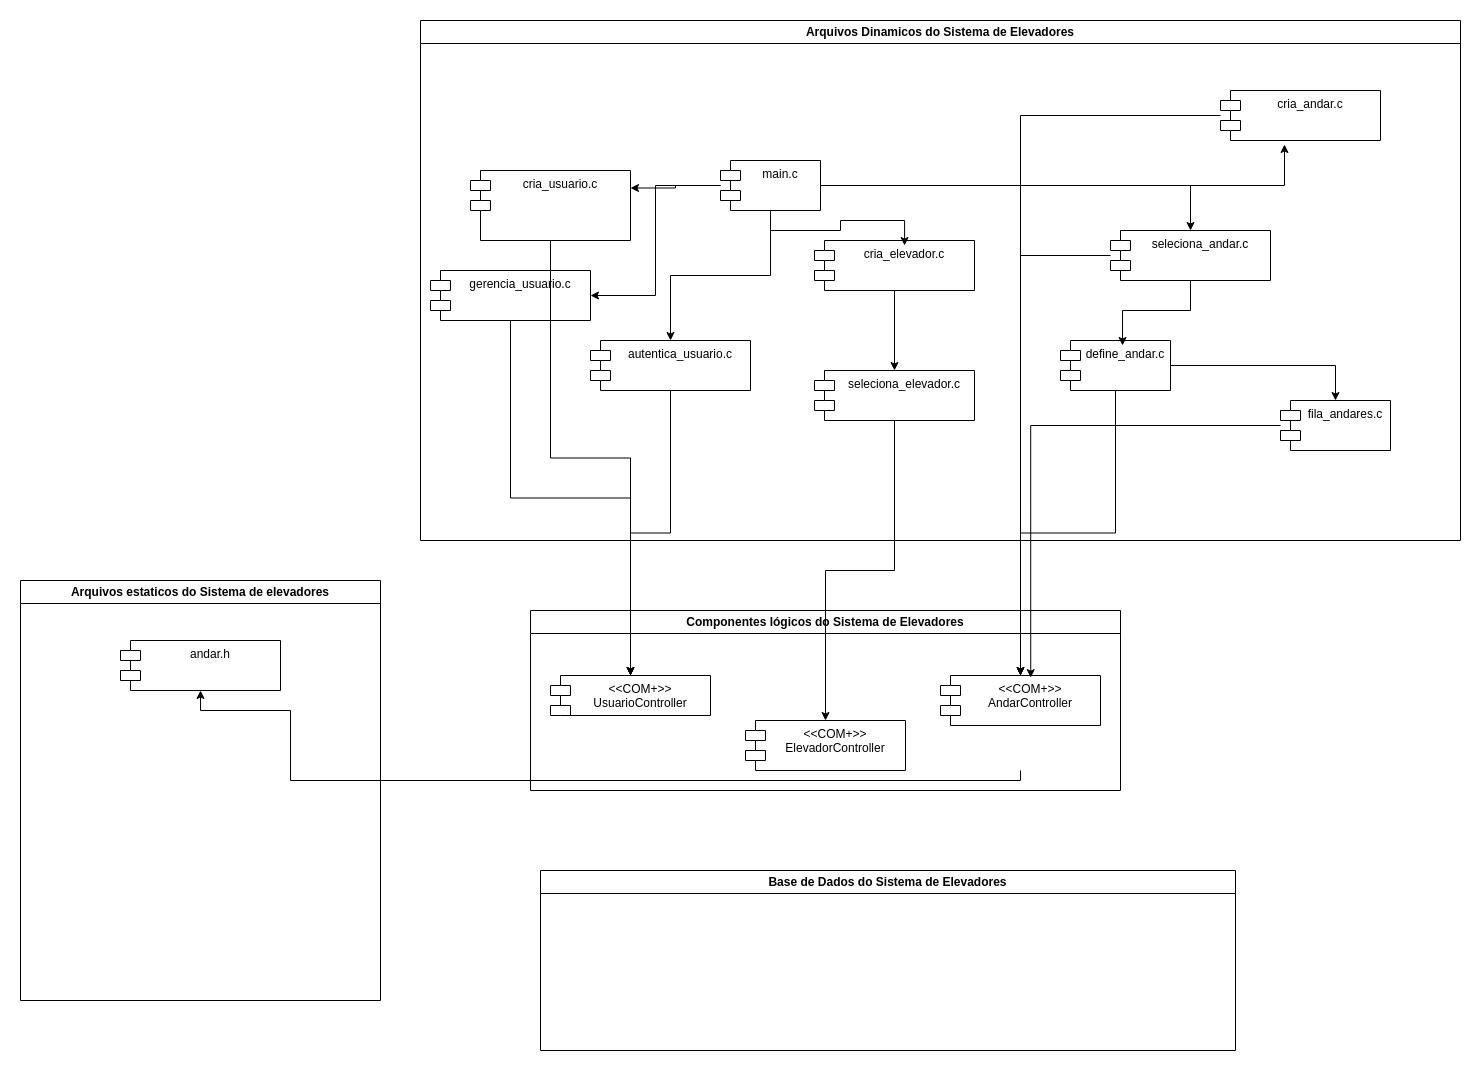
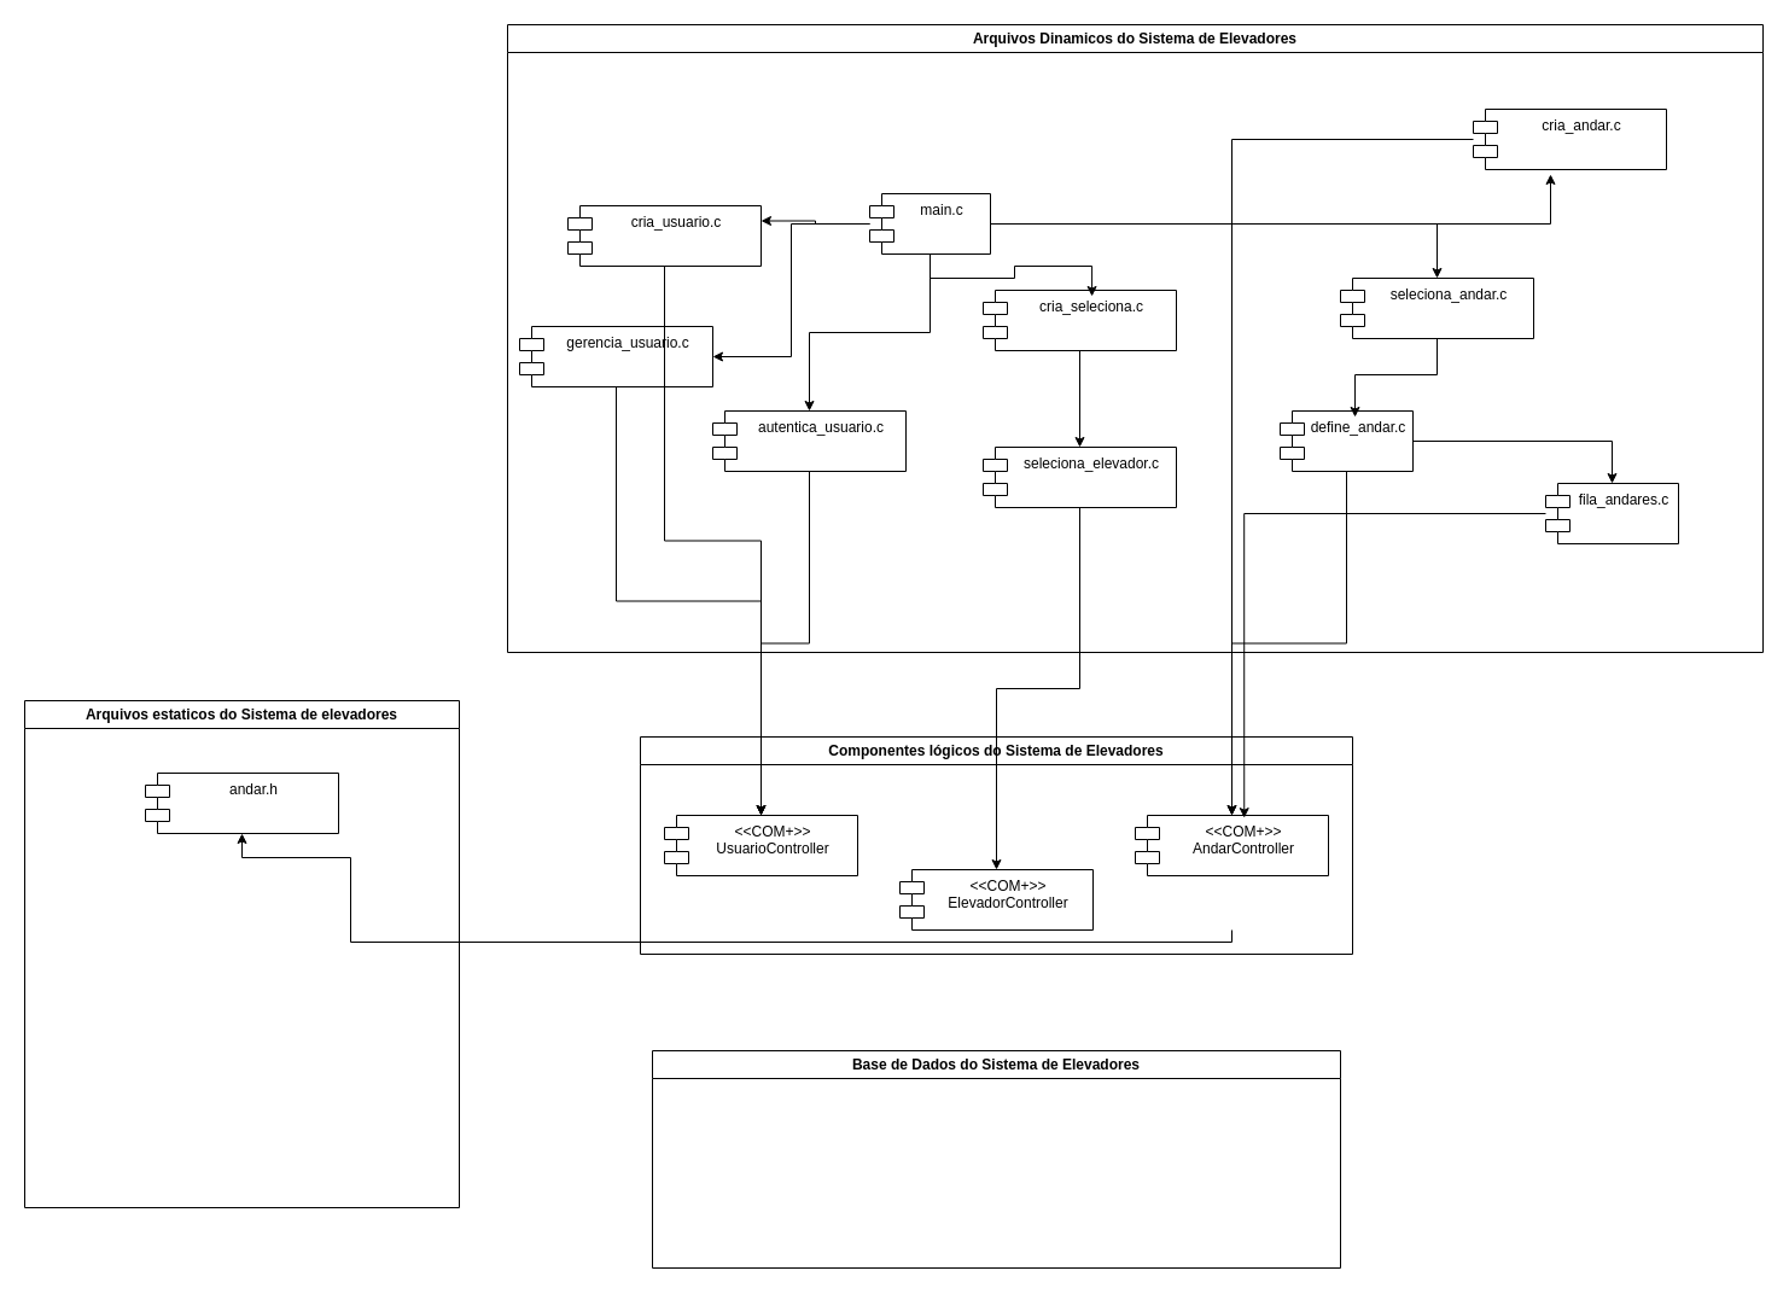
  <mxCell id="0" />
  <mxCell id="1" parent="0" />
  <mxCell id="2" value="Arquivos Dinamicos do Sistema de Elevadores" style="swimlane;whiteSpace=wrap;html=1;" vertex="1" parent="1"><mxGeometry x="420" y="20" width="1040" height="520" as="geometry" /></mxCell>
  <mxCell id="3" style="edgeStyle=orthogonalEdgeStyle;rounded=0;orthogonalLoop=1;jettySize=auto;html=1;" edge="1" parent="2" source="7" target="10"><mxGeometry relative="1" as="geometry" /></mxCell>
  <mxCell id="4" style="edgeStyle=orthogonalEdgeStyle;rounded=0;orthogonalLoop=1;jettySize=auto;html=1;" edge="1" parent="2" source="7" target="12"><mxGeometry relative="1" as="geometry" /></mxCell>
  <mxCell id="5" style="edgeStyle=orthogonalEdgeStyle;rounded=0;orthogonalLoop=1;jettySize=auto;html=1;entryX=1;entryY=0.25;entryDx=0;entryDy=0;" edge="1" parent="2" source="7" target="15"><mxGeometry relative="1" as="geometry" /></mxCell>
  <mxCell id="6" style="edgeStyle=orthogonalEdgeStyle;rounded=0;orthogonalLoop=1;jettySize=auto;html=1;entryX=1;entryY=0.5;entryDx=0;entryDy=0;" edge="1" parent="2" source="7" target="17"><mxGeometry relative="1" as="geometry" /></mxCell>
  <mxCell id="7" value="main.c" style="shape=module;align=left;spacingLeft=20;align=center;verticalAlign=top;whiteSpace=wrap;html=1;" vertex="1" parent="2"><mxGeometry x="300" y="140" width="100" height="50" as="geometry" /></mxCell>
  <mxCell id="8" style="edgeStyle=orthogonalEdgeStyle;rounded=0;orthogonalLoop=1;jettySize=auto;html=1;entryX=0.5;entryY=0;entryDx=0;entryDy=0;" edge="1" parent="2" source="9" target="16"><mxGeometry relative="1" as="geometry" /></mxCell>
  <mxCell id="9" value="define_andar.c" style="shape=module;align=left;spacingLeft=20;align=center;verticalAlign=top;whiteSpace=wrap;html=1;" vertex="1" parent="2"><mxGeometry x="640" y="320" width="110" height="50" as="geometry" /></mxCell>
  <mxCell id="10" value="seleciona_andar.c" style="shape=module;align=left;spacingLeft=20;align=center;verticalAlign=top;whiteSpace=wrap;html=1;" vertex="1" parent="2"><mxGeometry x="690" y="210" width="160" height="50" as="geometry" /></mxCell>
  <mxCell id="11" style="edgeStyle=orthogonalEdgeStyle;rounded=0;orthogonalLoop=1;jettySize=auto;html=1;entryX=0.564;entryY=0.1;entryDx=0;entryDy=0;entryPerimeter=0;" edge="1" parent="2" source="10" target="9"><mxGeometry relative="1" as="geometry" /></mxCell>
  <mxCell id="12" value="autentica_usuario.c" style="shape=module;align=left;spacingLeft=20;align=center;verticalAlign=top;whiteSpace=wrap;html=1;" vertex="1" parent="2"><mxGeometry x="170" y="320" width="160" height="50" as="geometry" /></mxCell>
  <mxCell id="13" value="cria_andar.c" style="shape=module;align=left;spacingLeft=20;align=center;verticalAlign=top;whiteSpace=wrap;html=1;" vertex="1" parent="2"><mxGeometry x="800" y="70" width="160" height="50" as="geometry" /></mxCell>
  <mxCell id="14" style="edgeStyle=orthogonalEdgeStyle;rounded=0;orthogonalLoop=1;jettySize=auto;html=1;entryX=0.4;entryY=1.08;entryDx=0;entryDy=0;entryPerimeter=0;" edge="1" parent="2" source="7" target="13"><mxGeometry relative="1" as="geometry" /></mxCell>
- <mxCell id="15" value="cria_usuario.c" style="shape=module;align=left;spacingLeft=20;align=center;verticalAlign=top;whiteSpace=wrap;html=1;" vertex="1" parent="2"><mxGeometry x="50" y="150" width="160" height="70" as="geometry" /></mxCell>
+ <mxCell id="15" value="cria_usuario.c" style="shape=module;align=left;spacingLeft=20;align=center;verticalAlign=top;whiteSpace=wrap;html=1;" vertex="1" parent="2"><mxGeometry x="50" y="150" width="160" height="50" as="geometry" /></mxCell>
  <mxCell id="16" value="fila_andares.c" style="shape=module;align=left;spacingLeft=20;align=center;verticalAlign=top;whiteSpace=wrap;html=1;" vertex="1" parent="2"><mxGeometry x="860" y="380" width="110" height="50" as="geometry" /></mxCell>
  <mxCell id="17" value="gerencia_usuario.c" style="shape=module;align=left;spacingLeft=20;align=center;verticalAlign=top;whiteSpace=wrap;html=1;" vertex="1" parent="2"><mxGeometry x="10" y="250" width="160" height="50" as="geometry" /></mxCell>
- <mxCell id="18" value="cria_elevador.c" style="shape=module;align=left;spacingLeft=20;align=center;verticalAlign=top;whiteSpace=wrap;html=1;" vertex="1" parent="2"><mxGeometry x="394" y="220" width="160" height="50" as="geometry" /></mxCell>
+ <mxCell id="18" value="cria_seleciona.c" style="shape=module;align=left;spacingLeft=20;align=center;verticalAlign=top;whiteSpace=wrap;html=1;" vertex="1" parent="2"><mxGeometry x="394" y="220" width="160" height="50" as="geometry" /></mxCell>
  <mxCell id="19" style="edgeStyle=orthogonalEdgeStyle;rounded=0;orthogonalLoop=1;jettySize=auto;html=1;entryX=0.563;entryY=0.1;entryDx=0;entryDy=0;entryPerimeter=0;" edge="1" parent="2" source="7" target="18"><mxGeometry relative="1" as="geometry" /></mxCell>
  <mxCell id="20" value="Arquivos estaticos do Sistema de elevadores" style="swimlane;whiteSpace=wrap;html=1;" vertex="1" parent="1"><mxGeometry x="20" y="580" width="360" height="420" as="geometry" /></mxCell>
  <mxCell id="21" value="andar.h" style="shape=module;align=left;spacingLeft=20;align=center;verticalAlign=top;whiteSpace=wrap;html=1;" vertex="1" parent="20"><mxGeometry x="100" y="60" width="160" height="50" as="geometry" /></mxCell>
  <mxCell id="22" value="Componentes lógicos do Sistema de Elevadores" style="swimlane;whiteSpace=wrap;html=1;" vertex="1" parent="1"><mxGeometry x="530" y="610" width="590" height="180" as="geometry" /></mxCell>
- <mxCell id="23" value="&lt;div&gt;&amp;lt;&amp;lt;COM+&amp;gt;&amp;gt;&lt;/div&gt;UsuarioController" style="shape=module;align=left;spacingLeft=20;align=center;verticalAlign=top;whiteSpace=wrap;html=1;" vertex="1" parent="22"><mxGeometry x="20" y="65" width="160" height="40" as="geometry" /></mxCell>
+ <mxCell id="23" value="&lt;div&gt;&amp;lt;&amp;lt;COM+&amp;gt;&amp;gt;&lt;/div&gt;UsuarioController" style="shape=module;align=left;spacingLeft=20;align=center;verticalAlign=top;whiteSpace=wrap;html=1;" vertex="1" parent="22"><mxGeometry x="20" y="65" width="160" height="50" as="geometry" /></mxCell>
  <mxCell id="24" value="&lt;div&gt;&amp;lt;&amp;lt;COM+&amp;gt;&amp;gt;&lt;/div&gt;AndarController" style="shape=module;align=left;spacingLeft=20;align=center;verticalAlign=top;whiteSpace=wrap;html=1;" vertex="1" parent="22"><mxGeometry x="410" y="65" width="160" height="50" as="geometry" /></mxCell>
  <mxCell id="25" value="&amp;lt;&amp;lt;COM+&amp;gt;&amp;gt;&lt;div&gt;ElevadorController&lt;/div&gt;" style="shape=module;align=left;spacingLeft=20;align=center;verticalAlign=top;whiteSpace=wrap;html=1;" vertex="1" parent="22"><mxGeometry x="215" y="110" width="160" height="50" as="geometry" /></mxCell>
  <mxCell id="26" style="edgeStyle=orthogonalEdgeStyle;rounded=0;orthogonalLoop=1;jettySize=auto;html=1;" edge="1" parent="22" target="21"><mxGeometry relative="1" as="geometry"><mxPoint x="490" y="160" as="sourcePoint" /><mxPoint x="-250" y="100" as="targetPoint" /><Array as="points"><mxPoint x="490" y="170" /><mxPoint x="-240" y="170" /><mxPoint x="-240" y="100" /><mxPoint x="-330" y="100" /></Array></mxGeometry></mxCell>
  <mxCell id="27" style="edgeStyle=orthogonalEdgeStyle;rounded=0;orthogonalLoop=1;jettySize=auto;html=1;entryX=0.564;entryY=0.043;entryDx=0;entryDy=0;entryPerimeter=0;" edge="1" parent="1" source="16" target="24"><mxGeometry relative="1" as="geometry" /></mxCell>
  <mxCell id="28" style="edgeStyle=orthogonalEdgeStyle;rounded=0;orthogonalLoop=1;jettySize=auto;html=1;" edge="1" parent="1" source="9" target="24"><mxGeometry relative="1" as="geometry" /></mxCell>
- <mxCell id="29" style="edgeStyle=orthogonalEdgeStyle;rounded=0;orthogonalLoop=1;jettySize=auto;html=1;" edge="1" parent="1" source="10" target="24"><mxGeometry relative="1" as="geometry" /></mxCell>
  <mxCell id="30" style="edgeStyle=orthogonalEdgeStyle;rounded=0;orthogonalLoop=1;jettySize=auto;html=1;" edge="1" parent="1" source="13" target="24"><mxGeometry relative="1" as="geometry" /></mxCell>
  <mxCell id="31" style="edgeStyle=orthogonalEdgeStyle;rounded=0;orthogonalLoop=1;jettySize=auto;html=1;" edge="1" parent="1" source="12" target="23"><mxGeometry relative="1" as="geometry" /></mxCell>
  <mxCell id="32" style="edgeStyle=orthogonalEdgeStyle;rounded=0;orthogonalLoop=1;jettySize=auto;html=1;" edge="1" parent="1" source="15" target="23"><mxGeometry relative="1" as="geometry" /></mxCell>
  <mxCell id="33" style="edgeStyle=orthogonalEdgeStyle;rounded=0;orthogonalLoop=1;jettySize=auto;html=1;" edge="1" parent="1" source="17" target="23"><mxGeometry relative="1" as="geometry" /></mxCell>
- <mxCell id="34" value="Base de Dados do Sistema de Elevadores" style="swimlane;whiteSpace=wrap;html=1;" vertex="1" parent="1"><mxGeometry x="540" y="870" width="695" height="180" as="geometry" /></mxCell>
+ <mxCell id="34" value="Base de Dados do Sistema de Elevadores" style="swimlane;whiteSpace=wrap;html=1;" vertex="1" parent="1"><mxGeometry x="540" y="870" width="570" height="180" as="geometry" /></mxCell>
  <mxCell id="35" style="edgeStyle=orthogonalEdgeStyle;rounded=0;orthogonalLoop=1;jettySize=auto;html=1;" edge="1" parent="1" source="37" target="25"><mxGeometry relative="1" as="geometry" /></mxCell>
  <mxCell id="36" value="" style="edgeStyle=orthogonalEdgeStyle;rounded=0;orthogonalLoop=1;jettySize=auto;html=1;" edge="1" parent="1" source="18" target="37"><mxGeometry relative="1" as="geometry"><mxPoint x="894" y="290" as="sourcePoint" /><mxPoint x="825" y="720" as="targetPoint" /></mxGeometry></mxCell>
  <mxCell id="37" value="seleciona_elevador.c" style="shape=module;align=left;spacingLeft=20;align=center;verticalAlign=top;whiteSpace=wrap;html=1;" vertex="1" parent="1"><mxGeometry x="814" y="370" width="160" height="50" as="geometry" /></mxCell>
